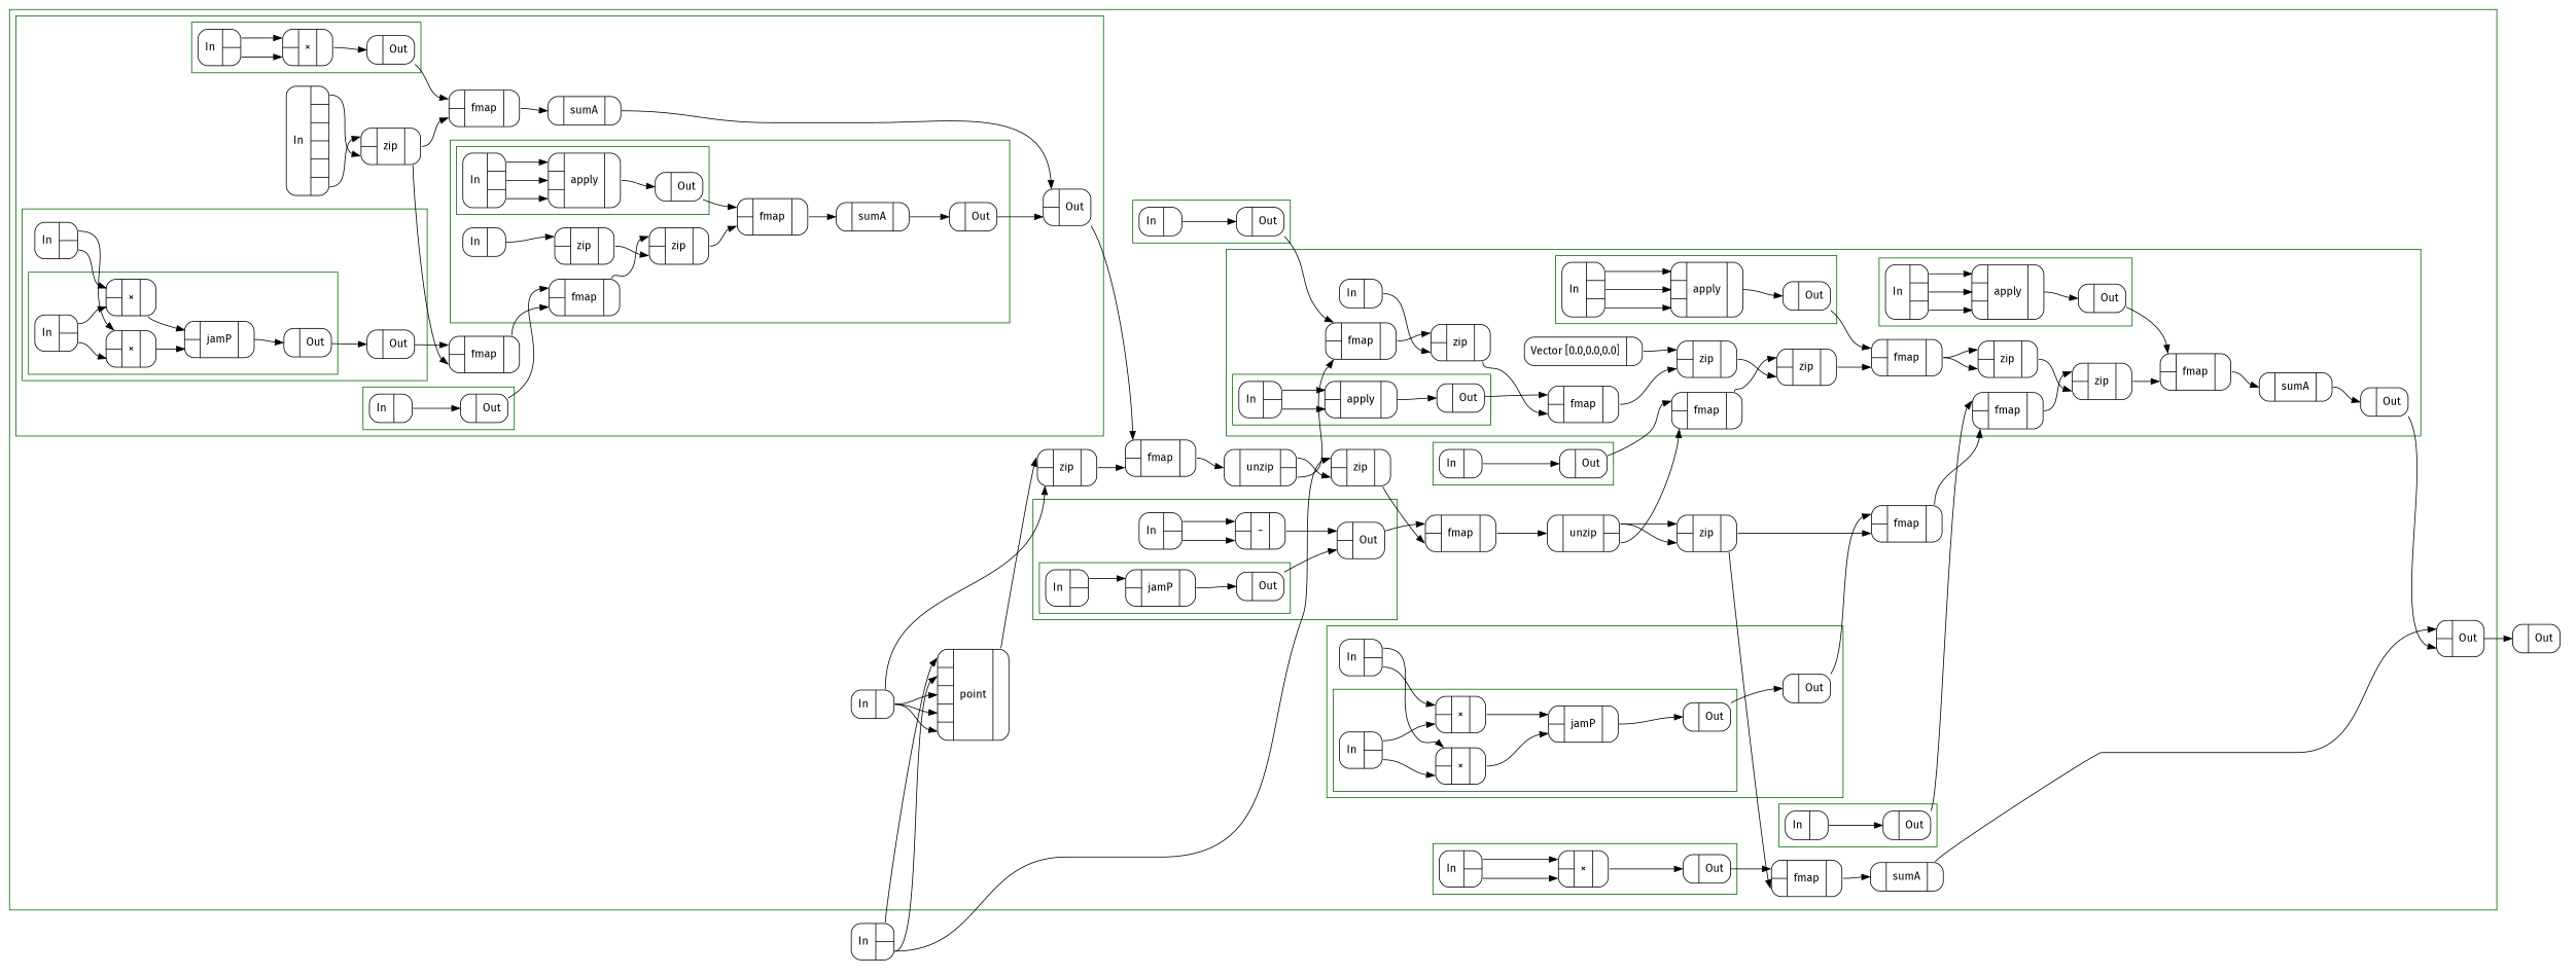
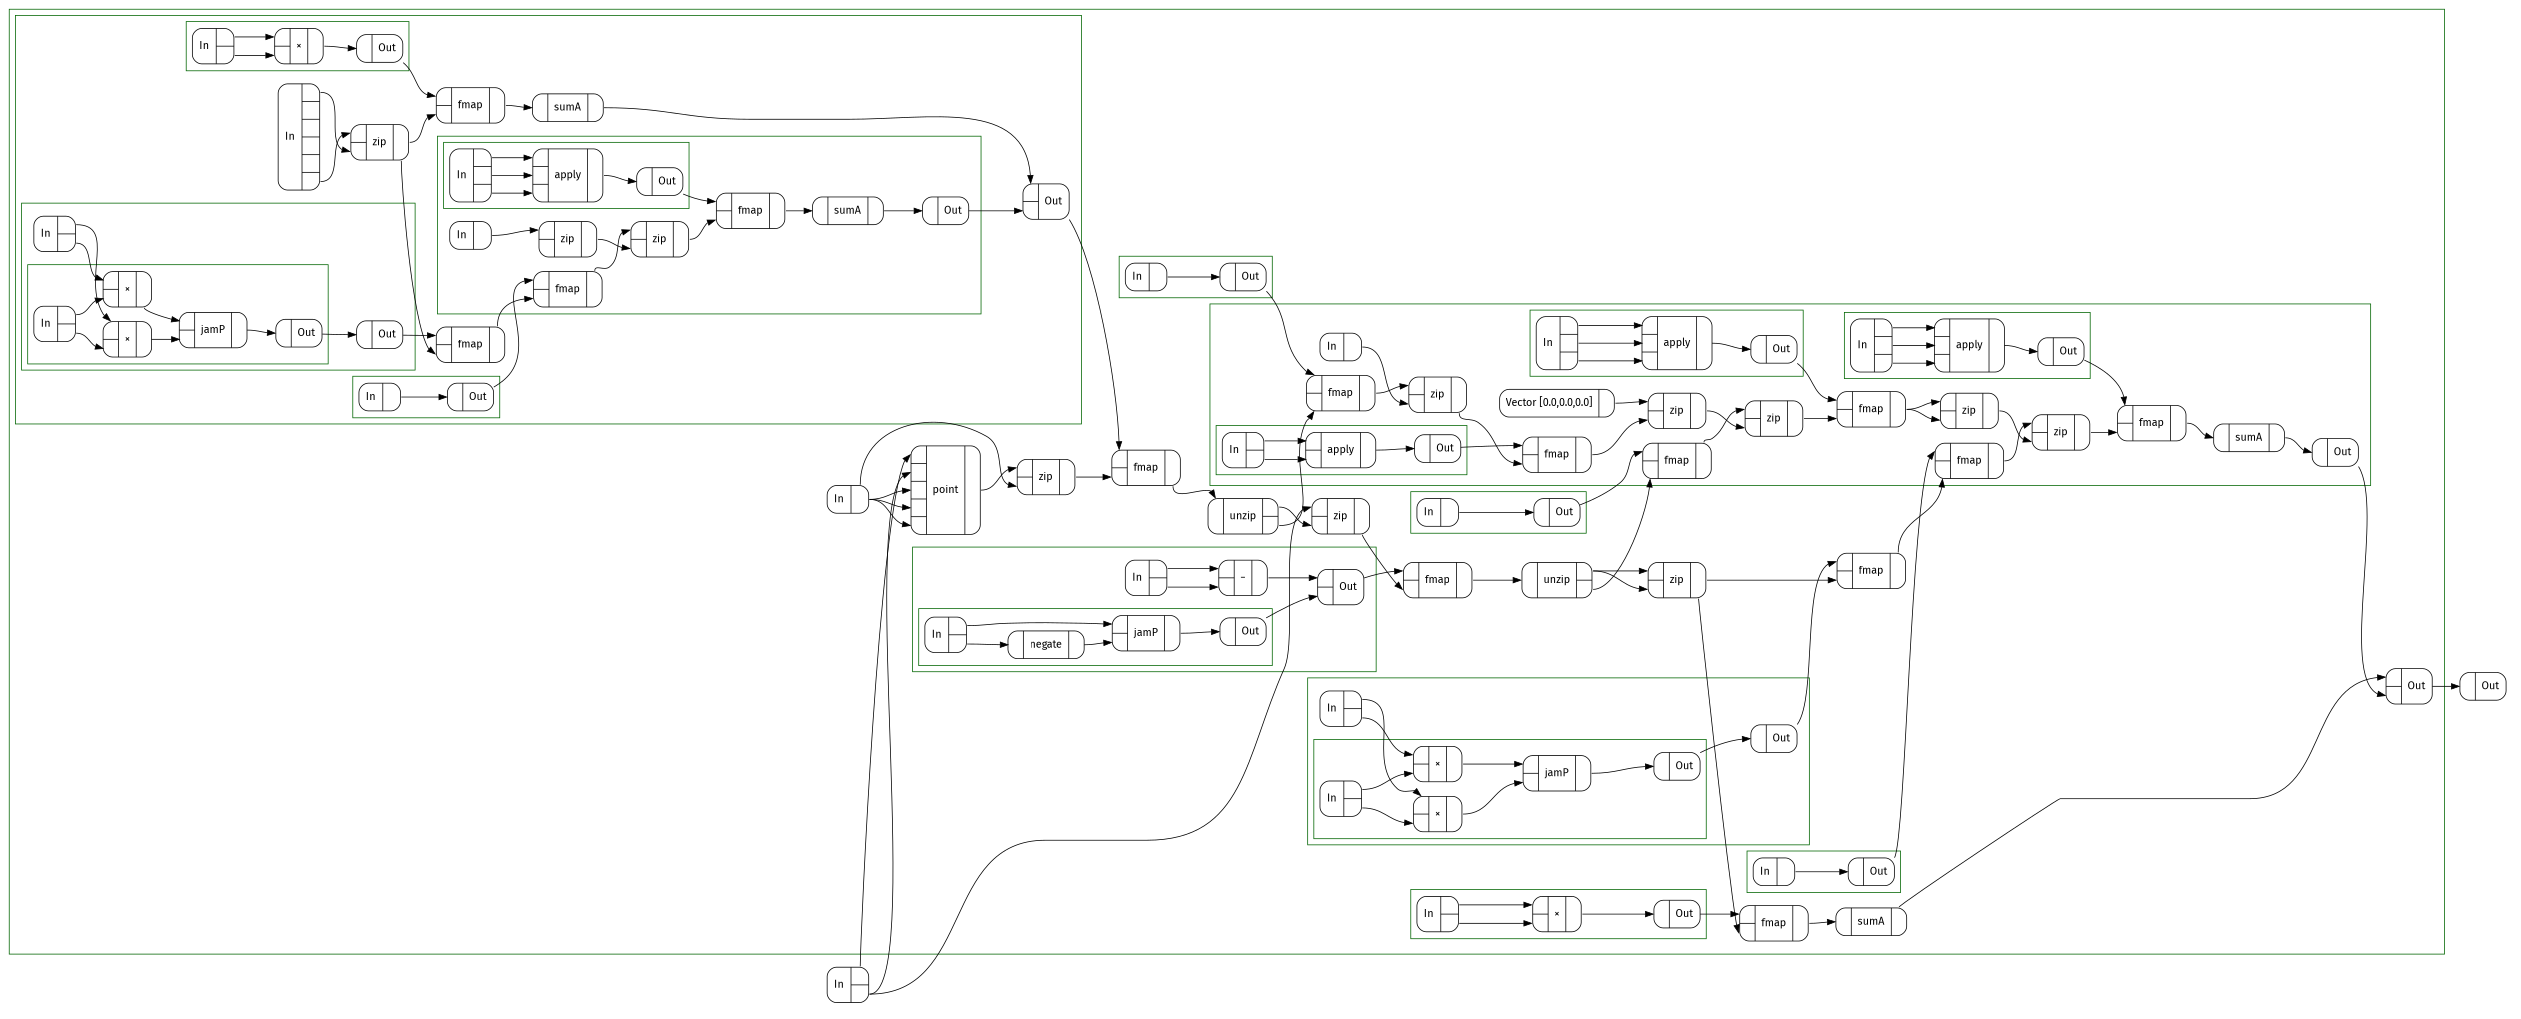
  digraph {
    compound=true
    fontname="Fira Sans"
    nslimit=20
    rankdir=LR
    node [fontname="Fira Sans" shape=Mrecord]
    edge [fontcolor=indigo fontname="Fira Sans" fontsize=8 headport=In0 tailport=Out0]
    n1 [label="{In|{<Out0>|<Out1>}}"]
    n2 [label="{In|{<Out0>}}"]
    n3 [label="{{<In0>|<In1>}|Out}"]
    n4 [label="{In|{<Out0>|<Out1>|<Out2>|<Out3>|<Out4>|<Out5>}}"]
    n5 [label="{{<In0>|<In1>}|Out}"]
    n6 [label="{{<In0>|<In1>}|\×|{<Out0>}}"]
    n7 [label="{{<In0>}|Out}"]
    n8 [label="{In|{<Out0>|<Out1>}}"]
    n9 [label="{In|{<Out0>|<Out1>}}"]
    n10 [label="{{<In0>}|Out}"]
    n11 [label="{{<In0>|<In1>}|\×|{<Out0>}}"]
    n12 [label="{{<In0>|<In1>}|\×|{<Out0>}}"]
    n13 [label="{{<In0>|<In1>}|jamP|{<Out0>}}"]
    n14 [label="{In|{<Out0>|<Out1>}}"]
    n15 [label="{{<In0>}|Out}"]
    n16 [label="{In|{<Out0>}}"]
    n17 [label="{{<In0>}|Out}"]
    n18 [label="{In|{<Out0>}}"]
    n19 [label="{{<In0>}|Out}"]
    n20 [label="{In|{<Out0>|<Out1>|<Out2>}}"]
    n21 [label="{{<In0>|<In1>|<In2>}|apply|{<Out0>}}"]
    n22 [label="{{<In0>}|Out}"]
    n23 [label="{{<In0>|<In1>}|fmap|{<Out0>}}"]
    n24 [label="{{<In0>}|sumA|{<Out0>}}"]
    n25 [label="{{<In0>|<In1>}|zip|{<Out0>}}"]
    n26 [label="{{<In0>|<In1>}|zip|{<Out0>}}"]
    n27 [label="{{<In0>|<In1>}|fmap|{<Out0>}}"]
    n28 [label="{{<In0>|<In1>}|fmap|{<Out0>}}"]
    n29 [label="{{<In0>|<In1>}|fmap|{<Out0>}}"]
    n30 [label="{{<In0>}|sumA|{<Out0>}}"]
    n31 [label="{{<In0>|<In1>}|zip|{<Out0>}}"]
    n32 [label="{In|{<Out0>}}"]
    n33 [label="{{<In0>}|Out}"]
    n34 [label="{{<In0>|<In1>}|\−|{<Out0>}}"]
    n35 [label="{In|{<Out0>|<Out1>}}"]
    n36 [label="{{<In0>|<In1>}|Out}"]
    n37 [label="{In|{<Out0>|<Out1>}}"]
    n38 [label="{{<In0>|<In1>}|jamP|{<Out0>}}"]
+   n39 [label="{{<In0>}|negate|{<Out0>}}"]
    n40 [label="{{<In0>}|Out}"]
    n41 [label="{In|{<Out0>}}"]
    n42 [label="{{<In0>}|Out}"]
    n43 [label="{In|{<Out0>|<Out1>}}"]
    n44 [label="{{<In0>|<In1>}|apply|{<Out0>}}"]
    n45 [label="{{<In0>}|Out}"]
    n46 [label="{In|{<Out0>|<Out1>|<Out2>}}"]
    n47 [label="{{<In0>|<In1>|<In2>}|apply|{<Out0>}}"]
    n48 [label="{{<In0>}|Out}"]
    n49 [label="{In|{<Out0>|<Out1>|<Out2>}}"]
    n50 [label="{{<In0>|<In1>|<In2>}|apply|{<Out0>}}"]
    n51 [label="{{<In0>}|Out}"]
    n52 [label="{Vector [0.0,0.0,0.0]|{<Out0>}}"]
    n53 [label="{{<In0>|<In1>}|fmap|{<Out0>}}"]
    n54 [label="{{<In0>|<In1>}|fmap|{<Out0>}}"]
    n55 [label="{{<In0>|<In1>}|fmap|{<Out0>}}"]
    n56 [label="{{<In0>}|sumA|{<Out0>}}"]
    n57 [label="{{<In0>|<In1>}|zip|{<Out0>}}"]
    n58 [label="{{<In0>|<In1>}|zip|{<Out0>}}"]
    n59 [label="{{<In0>|<In1>}|zip|{<Out0>}}"]
    n60 [label="{{<In0>|<In1>}|zip|{<Out0>}}"]
    n61 [label="{{<In0>|<In1>}|zip|{<Out0>}}"]
    n62 [label="{{<In0>|<In1>}|fmap|{<Out0>}}"]
    n63 [label="{{<In0>|<In1>}|fmap|{<Out0>}}"]
    n64 [label="{{<In0>|<In1>}|fmap|{<Out0>}}"]
    n65 [label="{In|{<Out0>}}"]
    n66 [label="{{<In0>}|Out}"]
    n67 [label="{{<In0>|<In1>}|\×|{<Out0>}}"]
    n68 [label="{{<In0>}|Out}"]
    n69 [label="{In|{<Out0>|<Out1>}}"]
    n70 [label="{In|{<Out0>|<Out1>}}"]
    n71 [label="{{<In0>}|Out}"]
    n72 [label="{{<In0>|<In1>}|\×|{<Out0>}}"]
    n73 [label="{{<In0>|<In1>}|\×|{<Out0>}}"]
    n74 [label="{{<In0>|<In1>}|jamP|{<Out0>}}"]
    n75 [label="{In|{<Out0>|<Out1>}}"]
    n76 [label="{{<In0>}|Out}"]
    n77 [label="{In|{<Out0>}}"]
    n78 [label="{{<In0>}|Out}"]
    n79 [label="{{<In0>|<In1>}|fmap|{<Out0>}}"]
    n80 [label="{{<In0>|<In1>}|fmap|{<Out0>}}"]
    n81 [label="{{<In0>|<In1>}|fmap|{<Out0>}}"]
    n82 [label="{{<In0>|<In1>}|fmap|{<Out0>}}"]
    n83 [label="{{<In0>|<In1>|<In2>|<In3>|<In4>}|point|{<Out0>}}"]
    n84 [label="{{<In0>}|sumA|{<Out0>}}"]
    n85 [label="{{<In0>}|unzip|{<Out0>|<Out1>}}"]
    n86 [label="{{<In0>}|unzip|{<Out0>|<Out1>}}"]
    n87 [label="{{<In0>|<In1>}|zip|{<Out0>}}"]
    n88 [label="{{<In0>|<In1>}|zip|{<Out0>}}"]
    n89 [label="{{<In0>|<In1>}|zip|{<Out0>}}"]
    n90 [label="{{<In0>}|Out}"]
    subgraph cluster_1 {
      color=white
      n1
    }
    subgraph cluster_2 {
      color=DarkGreen
      fontsize=20
      labeljust=r
      subgraph cluster_3 {
        color=white
        fontsize=20
        labeljust=r
        n2
      }
      subgraph cluster_4 {
        color=white
        fontsize=20
        labeljust=r
        n3
      }
      subgraph cluster_5 {
        color=DarkGreen
        fontsize=20
        labeljust=r
        subgraph cluster_6 {
          color=white
          fontsize=20
          labeljust=r
          n4
        }
        subgraph cluster_7 {
          color=white
          fontsize=20
          labeljust=r
          n5
        }
        subgraph cluster_8 {
          color=DarkGreen
          fontsize=20
          labeljust=r
          n6
          n7
          n8
        }
        subgraph cluster_9 {
          color=DarkGreen
          fontsize=20
          labeljust=r
          subgraph cluster_10 {
            color=white
            fontsize=20
            labeljust=r
            n9
          }
          subgraph cluster_11 {
            color=white
            fontsize=20
            labeljust=r
            n10
          }
          subgraph cluster_12 {
            color=DarkGreen
            fontsize=20
            labeljust=r
            n11
            n12
            n13
            n14
            n15
          }
        }
        subgraph cluster_13 {
          color=DarkGreen
          fontsize=20
          labeljust=r
          n16
          n17
        }
        subgraph cluster_14 {
          color=DarkGreen
          fontsize=20
          labeljust=r
          n27
          subgraph cluster_15 {
            color=white
            fontsize=20
            labeljust=r
            n18
          }
          subgraph cluster_16 {
            color=white
            fontsize=20
            labeljust=r
            n19
          }
          subgraph cluster_17 {
            color=DarkGreen
            fontsize=20
            labeljust=r
            n20
            n21
            n22
          }
          subgraph cluster_18 {
            color=white
            fontsize=20
            labeljust=r
            n23
          }
          subgraph cluster_19 {
            color=white
            fontsize=20
            labeljust=r
            n24
          }
          subgraph cluster_20 {
            color=white
            fontsize=20
            labeljust=r
            n25
          }
          subgraph cluster_21 {
            color=white
            fontsize=20
            labeljust=r
            n26
          }
        }
        subgraph cluster_22 {
          color=white
          fontsize=20
          labeljust=r
        }
        subgraph cluster_23 {
          color=white
          fontsize=20
          labeljust=r
          n28
        }
        subgraph cluster_24 {
          color=white
          fontsize=20
          labeljust=r
        }
        subgraph cluster_25 {
          color=white
          fontsize=20
          labeljust=r
          n29
        }
        subgraph cluster_26 {
          color=white
          fontsize=20
          labeljust=r
          n30
        }
        subgraph cluster_27 {
          color=white
          fontsize=20
          labeljust=r
          n31
        }
      }
      subgraph cluster_28 {
        color=DarkGreen
        fontsize=20
        labeljust=r
        n32
        n33
      }
      subgraph cluster_29 {
        color=DarkGreen
        fontsize=20
        labeljust=r
        subgraph cluster_30 {
          color=white
          fontsize=20
          labeljust=r
          n34
        }
        subgraph cluster_31 {
          color=white
          fontsize=20
          labeljust=r
          n35
        }
        subgraph cluster_32 {
          color=white
          fontsize=20
          labeljust=r
          n36
        }
        subgraph cluster_33 {
          color=DarkGreen
          fontsize=20
          labeljust=r
          n37
          n38
+         n39
          n40
        }
      }
      subgraph cluster_34 {
        color=DarkGreen
        fontsize=20
        labeljust=r
        n62
        n63
        n64
        subgraph cluster_35 {
          color=white
          fontsize=20
          labeljust=r
          n41
        }
        subgraph cluster_36 {
          color=white
          fontsize=20
          labeljust=r
          n42
        }
        subgraph cluster_37 {
          color=DarkGreen
          fontsize=20
          labeljust=r
          n43
          n44
          n45
        }
        subgraph cluster_38 {
          color=DarkGreen
          fontsize=20
          labeljust=r
          n46
          n47
          n48
        }
        subgraph cluster_39 {
          color=DarkGreen
          fontsize=20
          labeljust=r
          n49
          n50
          n51
        }
        subgraph cluster_40 {
          color=white
          fontsize=20
          labeljust=r
          n52
        }
        subgraph cluster_41 {
          color=white
          fontsize=20
          labeljust=r
          n53
        }
        subgraph cluster_42 {
          color=white
          fontsize=20
          labeljust=r
          n54
        }
        subgraph cluster_43 {
          color=white
          fontsize=20
          labeljust=r
          n55
        }
        subgraph cluster_44 {
          color=white
          fontsize=20
          labeljust=r
          n56
        }
        subgraph cluster_45 {
          color=white
          fontsize=20
          labeljust=r
          n57
        }
        subgraph cluster_46 {
          color=white
          fontsize=20
          labeljust=r
          n58
        }
        subgraph cluster_47 {
          color=white
          fontsize=20
          labeljust=r
          n59
        }
        subgraph cluster_48 {
          color=white
          fontsize=20
          labeljust=r
          n60
        }
        subgraph cluster_49 {
          color=white
          fontsize=20
          labeljust=r
          n61
        }
      }
      subgraph cluster_50 {
        color=DarkGreen
        fontsize=20
        labeljust=r
        n65
        n66
      }
      subgraph cluster_51 {
        color=DarkGreen
        fontsize=20
        labeljust=r
        n67
        n68
        n69
      }
      subgraph cluster_52 {
        color=DarkGreen
        fontsize=20
        labeljust=r
        subgraph cluster_53 {
          color=white
          fontsize=20
          labeljust=r
          n70
        }
        subgraph cluster_54 {
          color=white
          fontsize=20
          labeljust=r
          n71
        }
        subgraph cluster_55 {
          color=DarkGreen
          fontsize=20
          labeljust=r
          n72
          n73
          n74
          n75
          n76
        }
      }
      subgraph cluster_56 {
        color=DarkGreen
        fontsize=20
        labeljust=r
        n77
        n78
      }
      subgraph cluster_57 {
        color=white
        fontsize=20
        labeljust=r
        n79
      }
      subgraph cluster_58 {
        color=white
        fontsize=20
        labeljust=r
      }
      subgraph cluster_59 {
        color=white
        fontsize=20
        labeljust=r
        n80
      }
      subgraph cluster_60 {
        color=white
        fontsize=20
        labeljust=r
      }
      subgraph cluster_61 {
        color=white
        fontsize=20
        labeljust=r
        n81
      }
      subgraph cluster_62 {
        color=white
        fontsize=20
        labeljust=r
        n82
      }
      subgraph cluster_63 {
        color=white
        fontsize=20
        labeljust=r
      }
      subgraph cluster_64 {
        color=white
        fontsize=20
        labeljust=r
        n83
      }
      subgraph cluster_65 {
        color=white
        fontsize=20
        labeljust=r
        n84
      }
      subgraph cluster_66 {
        color=white
        fontsize=20
        labeljust=r
        n85
      }
      subgraph cluster_67 {
        color=white
        fontsize=20
        labeljust=r
        n86
      }
      subgraph cluster_68 {
        color=white
        fontsize=20
        labeljust=r
        n87
      }
      subgraph cluster_69 {
        color=white
        fontsize=20
        labeljust=r
        n88
      }
      subgraph cluster_70 {
        color=white
        fontsize=20
        labeljust=r
        n89
      }
    }
    subgraph cluster_71 {
      color=white
      n90
    }
    n1 -> n83
    n1 -> n83 [headport=In1 tailport=Out1]
    n1 -> n87 [tailport=Out1]
    n2 -> n83 [headport=In2]
    n2 -> n83 [headport=In3]
    n2 -> n83 [headport=In4]
    n2 -> n88 [headport=In1]
    n3 -> n90
    n4 -> n31 [tailport=Out5]
    n4 -> n31 [headport=In1]
    n5 -> n79
    n6 -> n7
    n7 -> n28
    n8 -> n6
    n8 -> n6 [headport=In1 tailport=Out1]
    n9 -> n11
    n9 -> n12 [tailport=Out1]
    n10 -> n29
    n11 -> n13 [headport=In1]
    n12 -> n13
    n13 -> n15
    n14 -> n11 [headport=In1 tailport=Out1]
    n14 -> n12 [headport=In1]
    n15 -> n10
    n16 -> n17
    n17 -> n27
    n18 -> n26
    n19 -> n5 [headport=In1]
    n20 -> n21
    n20 -> n21 [headport=In1 tailport=Out1]
    n20 -> n21 [headport=In2 tailport=Out2]
    n21 -> n22
    n22 -> n23
    n23 -> n24
    n24 -> n19
    n25 -> n23 [headport=In1]
    n26 -> n25 [headport=In1]
    n27 -> n25
    n28 -> n30
    n29 -> n27 [headport=In1]
    n30 -> n5
    n31 -> n28 [headport=In1]
    n31 -> n29 [headport=In1]
    n32 -> n33
    n33 -> n62
    n34 -> n36
    n35 -> n34
    n35 -> n34 [headport=In1 tailport=Out1]
    n36 -> n80
    n37 -> n38
+   n37 -> n39 [tailport=Out1]
    n38 -> n40
+   n39 -> n38 [headport=In1]
    n40 -> n36 [headport=In1]
    n41 -> n57 [headport=In1]
    n42 -> n3 [headport=In1]
    n43 -> n44
    n43 -> n44 [headport=In1 tailport=Out1]
    n44 -> n45
    n45 -> n53
    n46 -> n47
    n46 -> n47 [headport=In1 tailport=Out1]
    n46 -> n47 [headport=In2 tailport=Out2]
    n47 -> n48
    n48 -> n54
    n49 -> n50
    n49 -> n50 [headport=In1 tailport=Out1]
    n49 -> n50 [headport=In2 tailport=Out2]
    n50 -> n51
    n51 -> n55
    n52 -> n60
    n53 -> n60 [headport=In1]
    n54 -> n61
    n54 -> n61 [headport=In1]
    n55 -> n56
    n56 -> n42
    n57 -> n53 [headport=In1]
    n58 -> n54 [headport=In1]
    n59 -> n55 [headport=In1]
    n60 -> n58 [headport=In1]
    n61 -> n59 [headport=In1]
    n62 -> n57
    n63 -> n58
    n64 -> n59
    n65 -> n66
    n66 -> n63
    n67 -> n68
    n68 -> n81
    n69 -> n67
    n69 -> n67 [headport=In1 tailport=Out1]
    n70 -> n72
    n70 -> n73 [tailport=Out1]
    n71 -> n82
    n72 -> n74 [headport=In1]
    n73 -> n74
    n74 -> n76
    n75 -> n72 [headport=In1 tailport=Out1]
    n75 -> n73 [headport=In1]
    n76 -> n71
    n77 -> n78
    n78 -> n64
    n79 -> n85
    n80 -> n86
    n81 -> n84
    n82 -> n64 [headport=In1]
    n83 -> n88
    n84 -> n3
    n85 -> n62 [headport=In1 tailport=Out1]
    n85 -> n87 [headport=In1]
    n86 -> n63 [headport=In1 tailport=Out1]
    n86 -> n89
    n86 -> n89 [headport=In1]
    n87 -> n80 [headport=In1]
    n88 -> n79 [headport=In1]
    n89 -> n81 [headport=In1]
    n89 -> n82 [headport=In1]
  }
